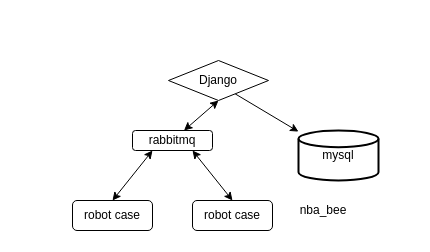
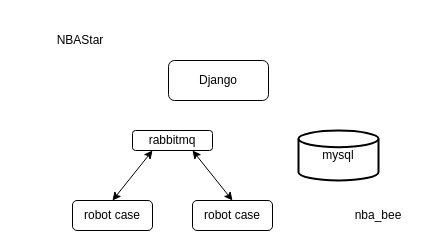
  <mxCell id="0" />
  <mxCell id="1" parent="0" />
- <mxCell id="3" style="edgeStyle=none;rounded=0;orthogonalLoop=1;jettySize=auto;html=1;exitX=0.5;exitY=1;exitDx=0;exitDy=0;startArrow=classic;startFill=1;" edge="1" parent="1" source="5" target="10"><mxGeometry relative="1" as="geometry" /></mxCell>
- <mxCell id="4" style="edgeStyle=none;rounded=0;orthogonalLoop=1;jettySize=auto;html=1;exitX=0.75;exitY=1;exitDx=0;exitDy=0;startArrow=none;startFill=0;" edge="1" parent="1" source="5" target="12"><mxGeometry relative="1" as="geometry" /></mxCell>
- <mxCell id="5" value="&lt;span&gt;Django&lt;/span&gt;" style="rhombus;whiteSpace=wrap;html=1;fontSize=12;glass=0;strokeWidth=1;shadow=0;" vertex="1" parent="1"><mxGeometry x="168" y="60" width="100" height="40" as="geometry" /></mxCell>
+ <mxCell id="2" value="NBAStar" style="rounded=1;whiteSpace=wrap;html=1;fontSize=12;glass=0;strokeWidth=1;shadow=0;fillColor=none;strokeColor=none;" vertex="1" parent="1"><mxGeometry x="20" y="20" width="120" height="40" as="geometry" /></mxCell>
+ <mxCell id="5" value="&lt;span&gt;Django&lt;/span&gt;" style="rounded=1;whiteSpace=wrap;html=1;fontSize=12;glass=0;strokeWidth=1;shadow=0;" vertex="1" parent="1"><mxGeometry x="168" y="60" width="100" height="40" as="geometry" /></mxCell>
  <mxCell id="6" value="robot case" style="rounded=1;whiteSpace=wrap;html=1;fontSize=12;glass=0;strokeWidth=1;shadow=0;" vertex="1" parent="1"><mxGeometry x="72" y="200" width="80" height="30" as="geometry" /></mxCell>
  <mxCell id="7" value="robot case" style="rounded=1;whiteSpace=wrap;html=1;fontSize=12;glass=0;strokeWidth=1;shadow=0;" vertex="1" parent="1"><mxGeometry x="192" y="200" width="80" height="30" as="geometry" /></mxCell>
  <mxCell id="8" style="rounded=0;orthogonalLoop=1;jettySize=auto;html=1;exitX=0.25;exitY=1;exitDx=0;exitDy=0;entryX=0.5;entryY=0;entryDx=0;entryDy=0;startArrow=classic;startFill=1;" edge="1" parent="1" source="10" target="6"><mxGeometry relative="1" as="geometry" /></mxCell>
  <mxCell id="9" style="edgeStyle=none;rounded=0;orthogonalLoop=1;jettySize=auto;html=1;exitX=0.75;exitY=1;exitDx=0;exitDy=0;entryX=0.5;entryY=0;entryDx=0;entryDy=0;startArrow=classic;startFill=1;" edge="1" parent="1" source="10" target="7"><mxGeometry relative="1" as="geometry" /></mxCell>
  <mxCell id="10" value="rabbitmq" style="rounded=1;whiteSpace=wrap;html=1;fontSize=12;glass=0;strokeWidth=1;shadow=0;" vertex="1" parent="1"><mxGeometry x="132" y="130" width="80" height="20" as="geometry" /></mxCell>
- <mxCell id="11" value="nba_bee" style="rounded=1;whiteSpace=wrap;html=1;fontSize=12;glass=0;strokeWidth=1;shadow=0;fillColor=none;strokeColor=none;" vertex="1" parent="1"><mxGeometry x="293" y="195" width="60" height="30" as="geometry" /></mxCell>
+ <mxCell id="11" value="nba_bee" style="rounded=1;whiteSpace=wrap;html=1;fontSize=12;glass=0;strokeWidth=1;shadow=0;fillColor=none;strokeColor=none;" vertex="1" parent="1"><mxGeometry x="348" y="200" width="60" height="30" as="geometry" /></mxCell>
  <mxCell id="12" value="mysql" style="strokeWidth=2;html=1;shape=mxgraph.flowchart.database;whiteSpace=wrap;fillColor=none;" vertex="1" parent="1"><mxGeometry x="298" y="130" width="80" height="50" as="geometry" /></mxCell>
